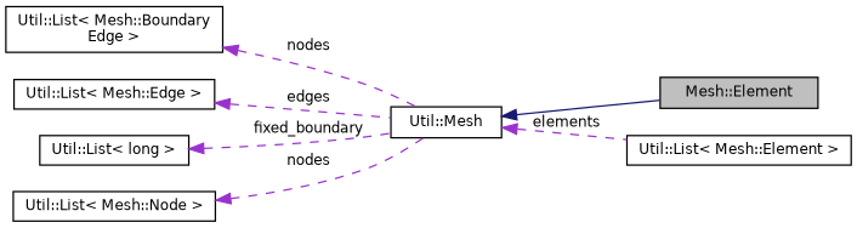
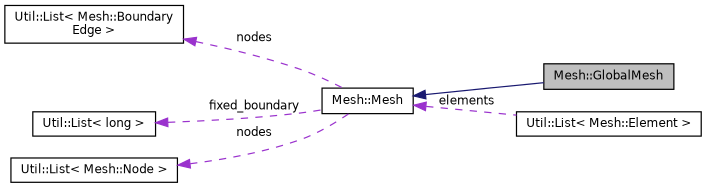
  digraph {
    rankdir=LR
    node [color=black fillcolor=white fontname=Helvetica fontsize=10 shape=record style=filled]
    edge [color=darkorchid3 dir=back fontname=Helvetica fontsize=10 labelfontname=Helvetica labelfontsize=10 style=dashed]
-   n1 [fillcolor=grey75 fontcolor=black height=0.2 label="Mesh::Element" width=0.4]
-   n2 [height=0.2 label="Util::Mesh" width=0.4]
+   n1 [fillcolor=grey75 fontcolor=black height=0.2 label="Mesh::GlobalMesh" width=0.4]
+   n2 [height=0.2 label="Mesh::Mesh" width=0.4]
    n3 [height=0.2 label="Util::List\< Mesh::Element \>" width=0.4]
    n4 [height=0.2 label="Util::List\< Mesh::Boundary\lEdge \>" width=0.4]
-   n5 [height=0.2 label="Util::List\< Mesh::Edge \>" width=0.4]
    n6 [height=0.2 label="Util::List\< long \>" width=0.4]
    n7 [height=0.2 label="Util::List\< Mesh::Node \>" width=0.4]
    n2 -> n1 [color=midnightblue style=solid]
    n2 -> n3 [label=" elements"]
    n4 -> n2 [label=" nodes"]
-   n5 -> n2 [label=" edges"]
    n6 -> n2 [label=" fixed_boundary"]
    n7 -> n2 [label=" nodes"]
  }
